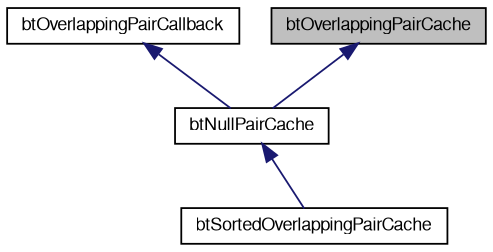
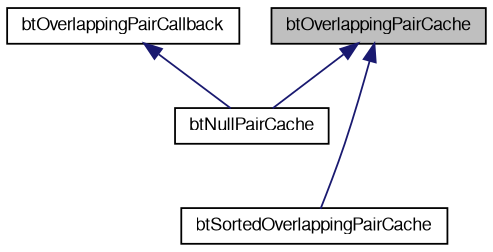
  digraph {
    node [color=black fontname=FreeSans fontsize=10 shape=record]
    edge [color=midnightblue dir=back fontname=FreeSans fontsize=10 labelfontname=FreeSans labelfontsize=10 style=solid]
    n1 [fillcolor=grey75 fontcolor=black height=0.2 label=btOverlappingPairCache style=filled width=0.4]
    n2 [height=0.2 label=btNullPairCache width=0.4]
    n3 [height=0.2 label=btSortedOverlappingPairCache width=0.4]
    n4 [height=0.2 label=btOverlappingPairCallback width=0.4]
    n1 -> n2
-   n2 -> n3
+   n1 -> n3
    n4 -> n2
  }
